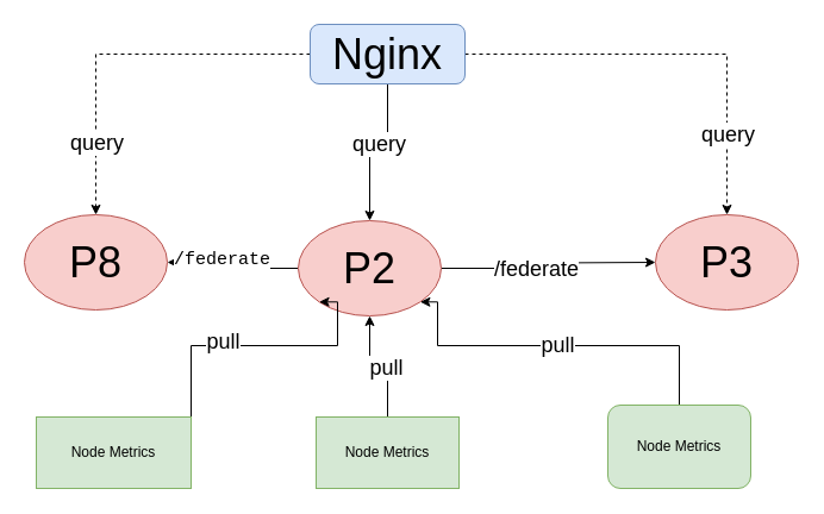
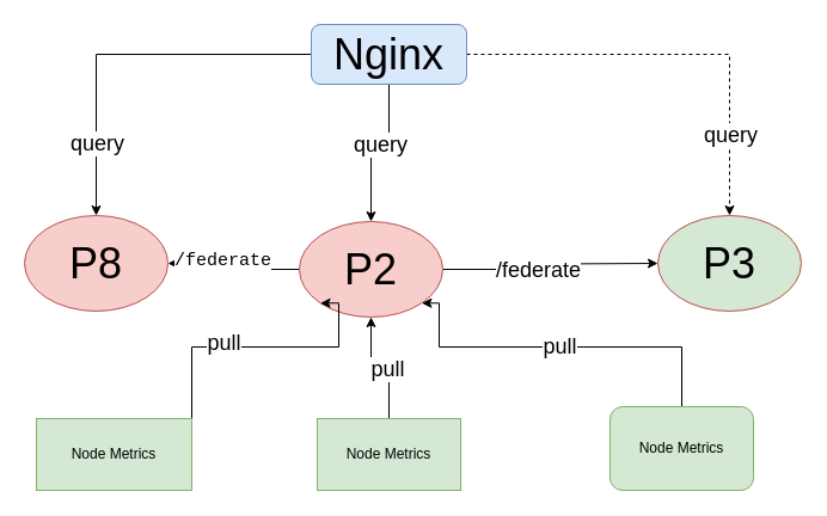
  <mxCell id="0" />
  <mxCell id="1" parent="0" />
  <mxCell id="2" value="&lt;font style=&quot;font-size: 36px;&quot;&gt;P8&lt;/font&gt;" style="ellipse;whiteSpace=wrap;html=1;fillColor=#f8cecc;strokeColor=#b85450;" vertex="1" parent="1"><mxGeometry x="20" y="180" width="120" height="80" as="geometry" /></mxCell>
  <mxCell id="3" style="edgeStyle=orthogonalEdgeStyle;rounded=0;orthogonalLoop=1;jettySize=auto;html=1;exitX=0;exitY=0.5;exitDx=0;exitDy=0;" edge="1" parent="1" source="7" target="2"><mxGeometry relative="1" as="geometry" /></mxCell>
  <mxCell id="4" value="&lt;div style=&quot;font-family: Menlo, Monaco, &amp;quot;Courier New&amp;quot;, monospace; font-size: 15px; line-height: 23px;&quot;&gt;&lt;span style=&quot;background-color: rgb(255, 255, 255);&quot;&gt;/federate&lt;/span&gt;&lt;/div&gt;" style="edgeLabel;html=1;align=center;verticalAlign=middle;resizable=0;points=[];" vertex="1" connectable="0" parent="3"><mxGeometry x="0.218" y="-3" relative="1" as="geometry"><mxPoint as="offset" /></mxGeometry></mxCell>
  <mxCell id="5" style="edgeStyle=orthogonalEdgeStyle;rounded=0;orthogonalLoop=1;jettySize=auto;html=1;exitX=1;exitY=0.5;exitDx=0;exitDy=0;" edge="1" parent="1" source="7"><mxGeometry relative="1" as="geometry"><mxPoint x="550" y="220" as="targetPoint" /></mxGeometry></mxCell>
  <mxCell id="6" value="&lt;font style=&quot;font-size: 18px;&quot;&gt;/federate&lt;/font&gt;" style="edgeLabel;html=1;align=center;verticalAlign=middle;resizable=0;points=[];" vertex="1" connectable="0" parent="5"><mxGeometry x="-0.14" relative="1" as="geometry"><mxPoint as="offset" /></mxGeometry></mxCell>
  <mxCell id="7" value="&lt;font style=&quot;font-size: 36px;&quot;&gt;P2&lt;/font&gt;" style="ellipse;whiteSpace=wrap;html=1;fillColor=#f8cecc;strokeColor=#b85450;" vertex="1" parent="1"><mxGeometry x="250" y="185" width="120" height="80" as="geometry" /></mxCell>
  <mxCell id="8" style="edgeStyle=orthogonalEdgeStyle;rounded=0;orthogonalLoop=1;jettySize=auto;html=1;entryX=0;entryY=1;entryDx=0;entryDy=0;" edge="1" parent="1" source="10" target="7"><mxGeometry relative="1" as="geometry"><Array as="points"><mxPoint x="160" y="290" /><mxPoint x="283" y="290" /></Array></mxGeometry></mxCell>
  <mxCell id="9" value="&lt;font style=&quot;font-size: 18px;&quot;&gt;pull&lt;/font&gt;" style="edgeLabel;html=1;align=center;verticalAlign=middle;resizable=0;points=[];" vertex="1" connectable="0" parent="8"><mxGeometry x="-0.265" y="4" relative="1" as="geometry"><mxPoint as="offset" /></mxGeometry></mxCell>
  <mxCell id="10" value="Node Metrics" style="rounded=0;whiteSpace=wrap;html=1;fillColor=#d5e8d4;strokeColor=#82b366;" vertex="1" parent="1"><mxGeometry x="30" y="350" width="130" height="60" as="geometry" /></mxCell>
  <mxCell id="11" value="" style="edgeStyle=orthogonalEdgeStyle;rounded=0;orthogonalLoop=1;jettySize=auto;html=1;" edge="1" parent="1" source="13" target="7"><mxGeometry relative="1" as="geometry" /></mxCell>
  <mxCell id="12" value="&lt;font style=&quot;font-size: 18px;&quot;&gt;pull&lt;/font&gt;" style="edgeLabel;html=1;align=center;verticalAlign=middle;resizable=0;points=[];" vertex="1" connectable="0" parent="11"><mxGeometry x="-0.156" y="2" relative="1" as="geometry"><mxPoint as="offset" /></mxGeometry></mxCell>
  <mxCell id="13" value="Node Metrics" style="rounded=0;whiteSpace=wrap;html=1;fillColor=#d5e8d4;strokeColor=#82b366;" vertex="1" parent="1"><mxGeometry x="265" y="350" width="120" height="60" as="geometry" /></mxCell>
- <mxCell id="14" value="&lt;font style=&quot;font-size: 36px;&quot;&gt;P3&lt;/font&gt;" style="ellipse;whiteSpace=wrap;html=1;fillColor=#f8cecc;strokeColor=#b85450;" vertex="1" parent="1"><mxGeometry x="550" y="180" width="120" height="80" as="geometry" /></mxCell>
- <mxCell id="15" style="edgeStyle=orthogonalEdgeStyle;rounded=0;orthogonalLoop=1;jettySize=auto;html=1;dashed=1;" edge="1" parent="1" source="21" target="2"><mxGeometry relative="1" as="geometry" /></mxCell>
+ <mxCell id="14" value="&lt;font style=&quot;font-size: 36px;&quot;&gt;P3&lt;/font&gt;" style="ellipse;whiteSpace=wrap;html=1;fillColor=#d5e8d4;strokeColor=#b85450;" vertex="1" parent="1"><mxGeometry x="550" y="180" width="120" height="80" as="geometry" /></mxCell>
+ <mxCell id="15" style="edgeStyle=orthogonalEdgeStyle;rounded=0;orthogonalLoop=1;jettySize=auto;html=1;" edge="1" parent="1" source="21" target="2"><mxGeometry relative="1" as="geometry" /></mxCell>
  <mxCell id="16" value="&lt;font style=&quot;font-size: 18px;&quot;&gt;query&lt;/font&gt;" style="edgeLabel;html=1;align=center;verticalAlign=middle;resizable=0;points=[];" vertex="1" connectable="0" parent="15"><mxGeometry x="0.438" y="3" relative="1" as="geometry"><mxPoint x="-3" y="28" as="offset" /></mxGeometry></mxCell>
  <mxCell id="17" style="edgeStyle=orthogonalEdgeStyle;rounded=0;orthogonalLoop=1;jettySize=auto;html=1;entryX=0.5;entryY=0;entryDx=0;entryDy=0;" edge="1" parent="1" source="21" target="7"><mxGeometry relative="1" as="geometry" /></mxCell>
  <mxCell id="18" value="&lt;font style=&quot;font-size: 18px;&quot;&gt;query&lt;/font&gt;" style="edgeLabel;html=1;align=center;verticalAlign=middle;resizable=0;points=[];" vertex="1" connectable="0" parent="17"><mxGeometry x="0.018" y="-1" relative="1" as="geometry"><mxPoint x="1" y="-6" as="offset" /></mxGeometry></mxCell>
  <mxCell id="19" style="edgeStyle=orthogonalEdgeStyle;rounded=0;orthogonalLoop=1;jettySize=auto;html=1;exitX=1;exitY=0.5;exitDx=0;exitDy=0;entryX=0.5;entryY=0;entryDx=0;entryDy=0;dashed=1;" edge="1" parent="1" source="21" target="14"><mxGeometry relative="1" as="geometry" /></mxCell>
  <mxCell id="20" value="&lt;font style=&quot;font-size: 18px;&quot;&gt;query&lt;/font&gt;" style="edgeLabel;html=1;align=center;verticalAlign=middle;resizable=0;points=[];" vertex="1" connectable="0" parent="19"><mxGeometry x="0.617" y="-2" relative="1" as="geometry"><mxPoint x="2" as="offset" /></mxGeometry></mxCell>
  <mxCell id="21" value="&lt;font style=&quot;font-size: 36px;&quot;&gt;Nginx&lt;/font&gt;" style="rounded=1;whiteSpace=wrap;html=1;fillColor=#dae8fc;strokeColor=#6c8ebf;" vertex="1" parent="1"><mxGeometry x="260" y="20" width="130" height="50" as="geometry" /></mxCell>
  <mxCell id="22" value="&lt;font style=&quot;font-size: 18px;&quot;&gt;pull&lt;/font&gt;" style="edgeStyle=orthogonalEdgeStyle;rounded=0;orthogonalLoop=1;jettySize=auto;html=1;entryX=1;entryY=1;entryDx=0;entryDy=0;" edge="1" parent="1" source="23" target="7"><mxGeometry relative="1" as="geometry"><mxPoint x="400" y="240" as="targetPoint" /><Array as="points"><mxPoint x="570" y="290" /><mxPoint x="367" y="290" /></Array></mxGeometry></mxCell>
  <mxCell id="23" value="Node Metrics" style="rounded=1;whiteSpace=wrap;html=1;fillColor=#d5e8d4;strokeColor=#82b366;" vertex="1" parent="1"><mxGeometry x="510" y="340" width="120" height="70" as="geometry" /></mxCell>
